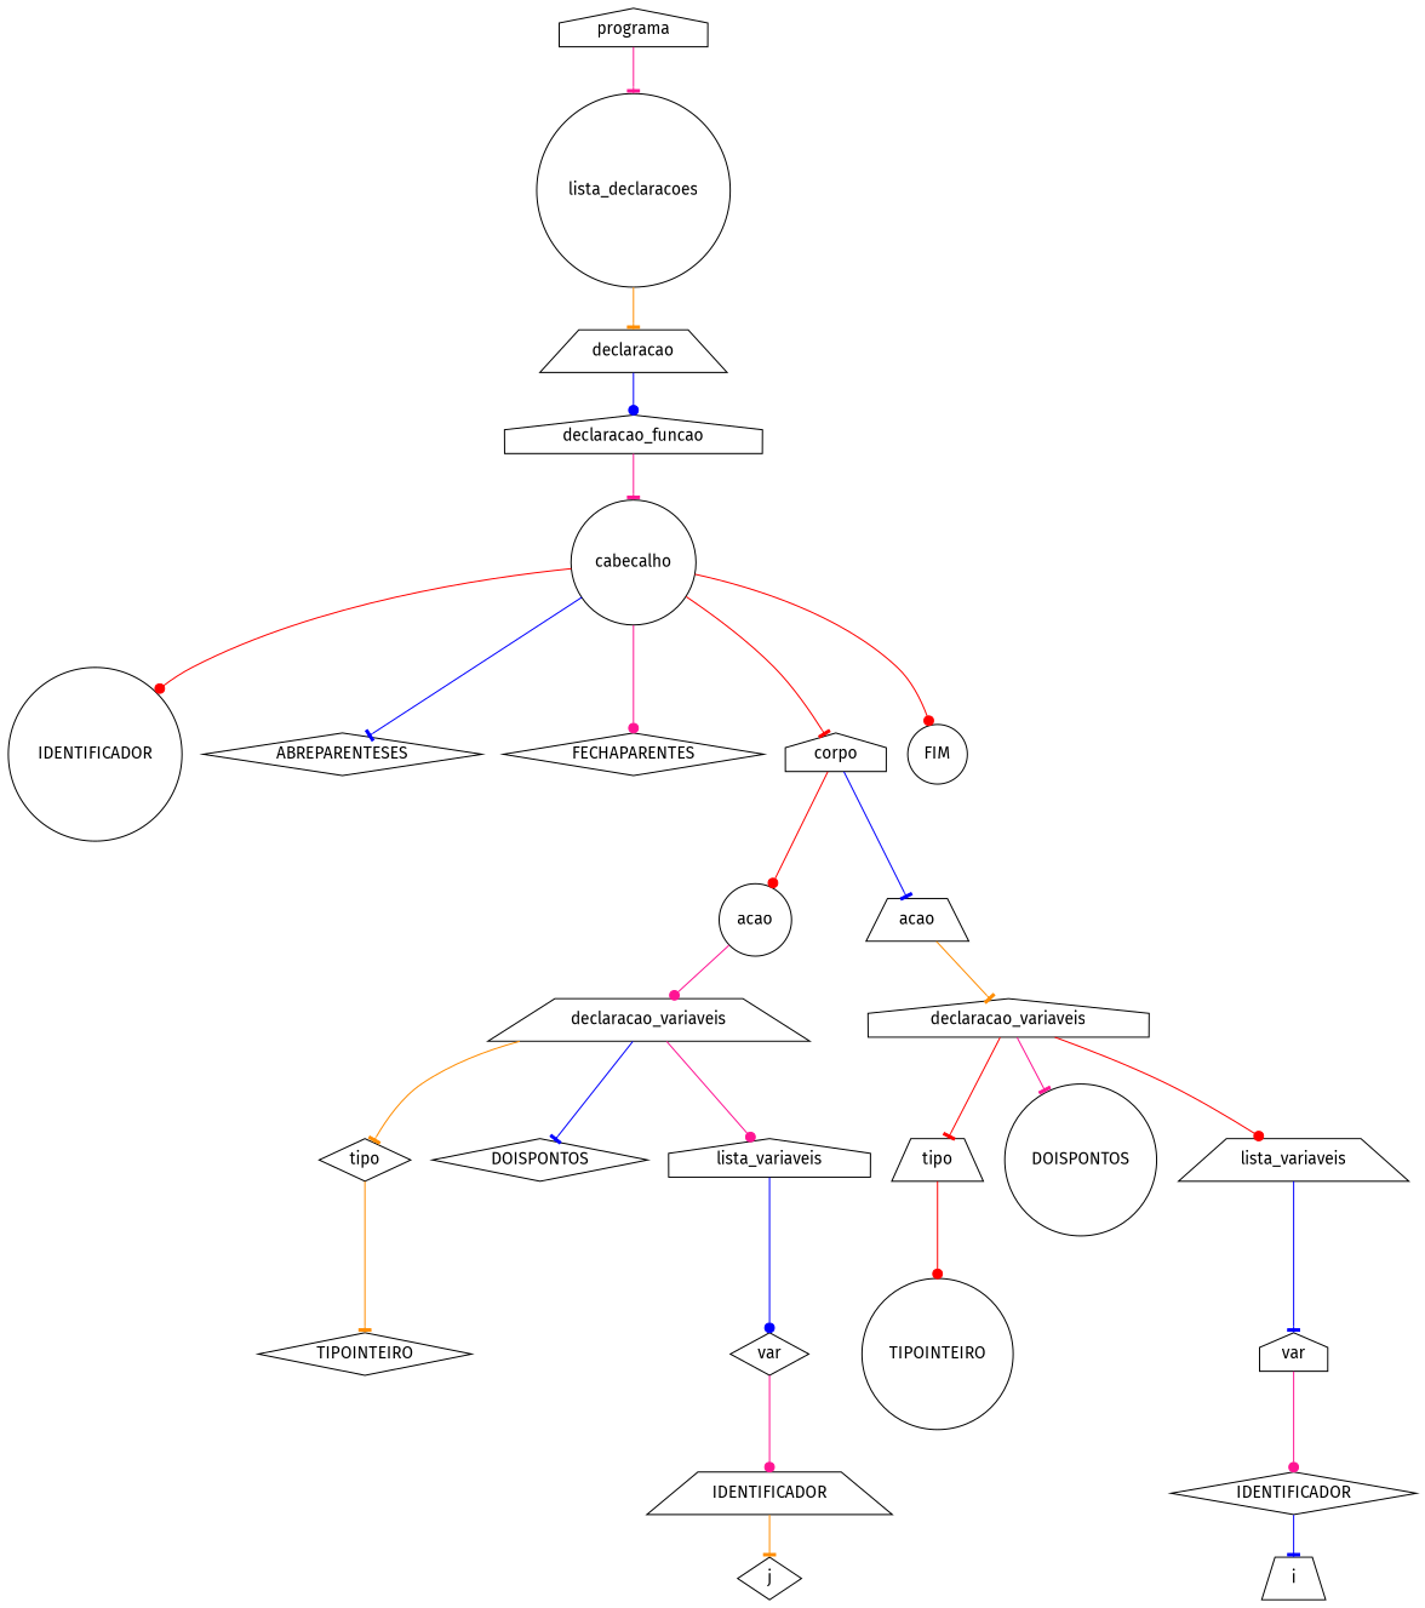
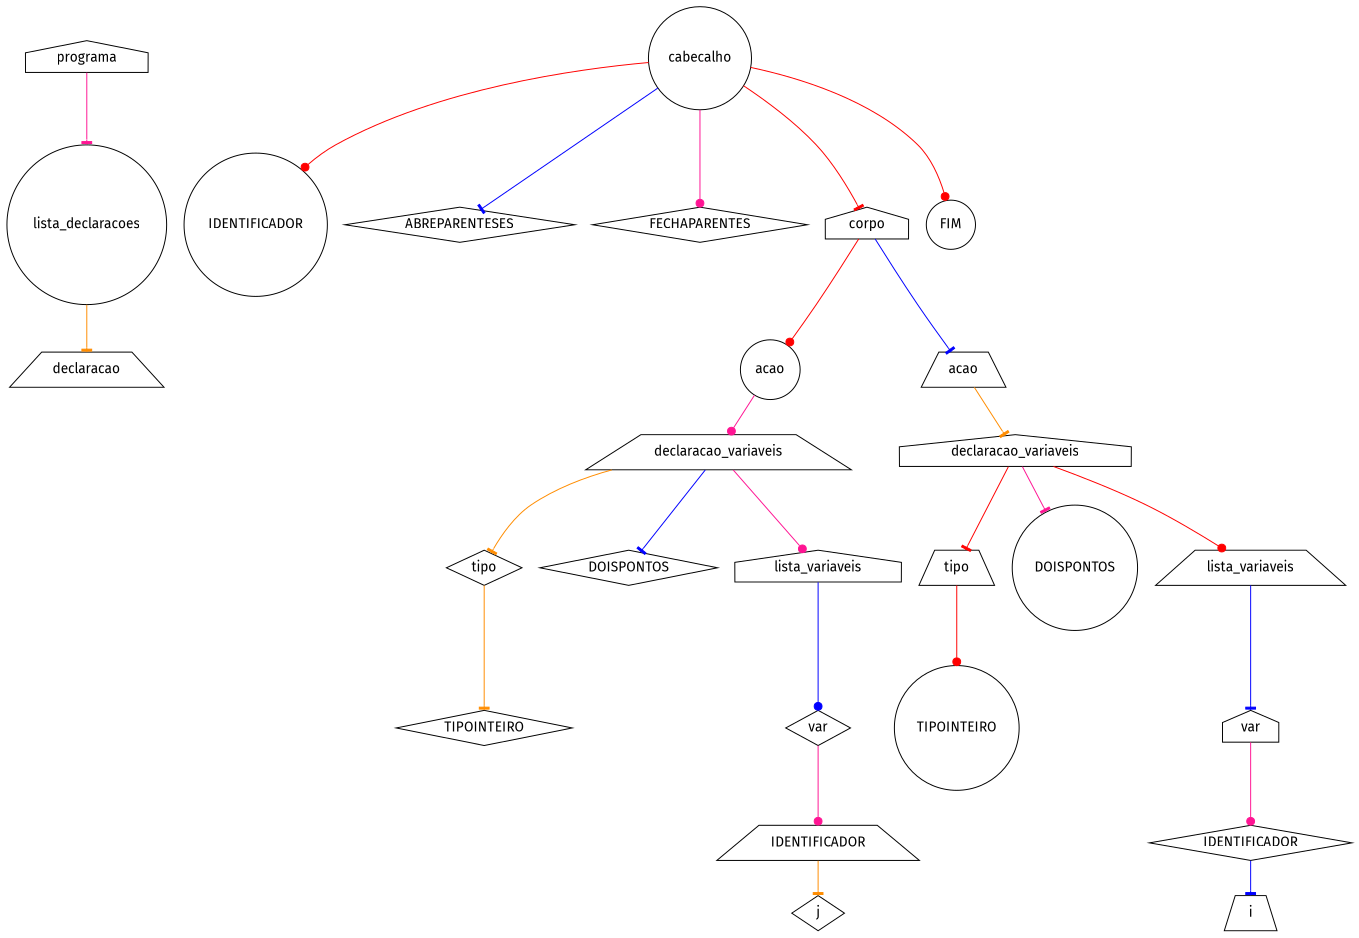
  digraph {
    fontname="Fira Sans"
    node [fontname="Fira Sans" shape=diamond]
    edge [arrowhead=tee color=deeppink fontname="Fira Sans"]
    n1 [label=programa shape=house]
    n2 [label=lista_declaracoes shape=circle]
    n3 [label=declaracao shape=trapezium]
-   n4 [label=declaracao_funcao shape=house]
    n5 [label=cabecalho shape=circle]
    n6 [label=IDENTIFICADOR shape=circle]
    n7 [label=ABREPARENTESES]
    n8 [label=FECHAPARENTES]
    n9 [label=corpo shape=house]
    n10 [label=FIM shape=circle]
    n11 [label=acao shape=circle]
    n12 [label=acao shape=trapezium]
    n13 [label=declaracao_variaveis shape=trapezium]
    n14 [label=declaracao_variaveis shape=house]
    n15 [label=tipo]
    n16 [label=DOISPONTOS]
    n17 [label=lista_variaveis shape=house]
    n18 [label=TIPOINTEIRO]
    n19 [label=var]
    n20 [label=IDENTIFICADOR shape=trapezium]
    n21 [label=j]
    n22 [label=tipo shape=trapezium]
    n23 [label=DOISPONTOS shape=circle]
    n24 [label=lista_variaveis shape=trapezium]
    n25 [label=TIPOINTEIRO shape=circle]
    n26 [label=var shape=house]
    n27 [label=IDENTIFICADOR]
    n28 [label=i shape=trapezium]
    n1 -> n2
    n2 -> n3 [color=darkorange]
-   n3 -> n4 [arrowhead=dot color=blue]
-   n4 -> n5
    n5 -> n6 [arrowhead=dot color=red]
    n5 -> n7 [color=blue]
    n5 -> n8 [arrowhead=dot]
    n5 -> n9 [color=red]
    n5 -> n10 [arrowhead=dot color=red]
    n9 -> n11 [arrowhead=dot color=red]
    n9 -> n12 [color=blue]
    n11 -> n13 [arrowhead=dot]
    n12 -> n14 [color=darkorange]
    n13 -> n15 [color=darkorange]
    n13 -> n16 [color=blue]
    n13 -> n17 [arrowhead=dot]
    n14 -> n22 [color=red]
    n14 -> n23
    n14 -> n24 [arrowhead=dot color=red]
    n15 -> n18 [color=darkorange]
    n17 -> n19 [arrowhead=dot color=blue]
    n19 -> n20 [arrowhead=dot]
    n20 -> n21 [color=darkorange]
    n22 -> n25 [arrowhead=dot color=red]
    n24 -> n26 [color=blue]
    n26 -> n27 [arrowhead=dot]
    n27 -> n28 [color=blue]
  }
